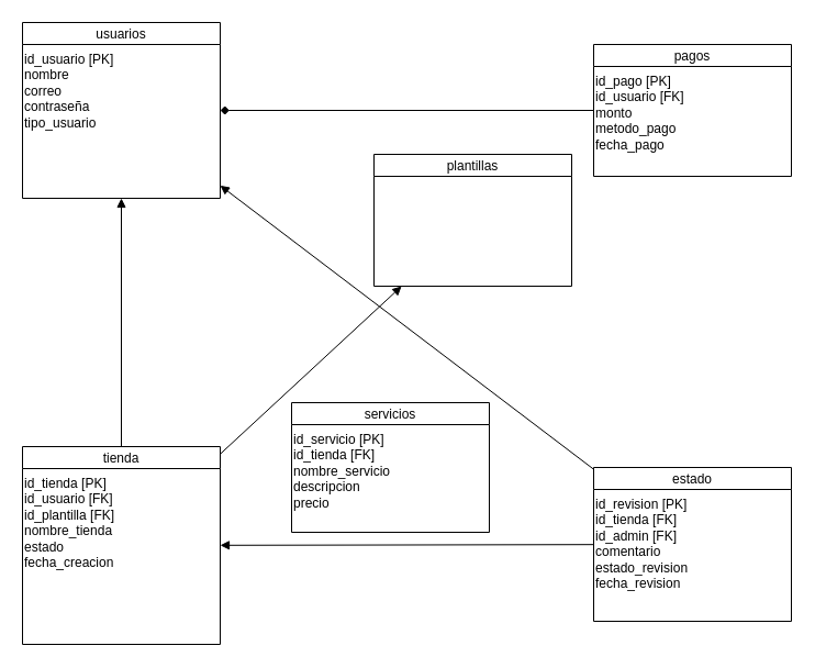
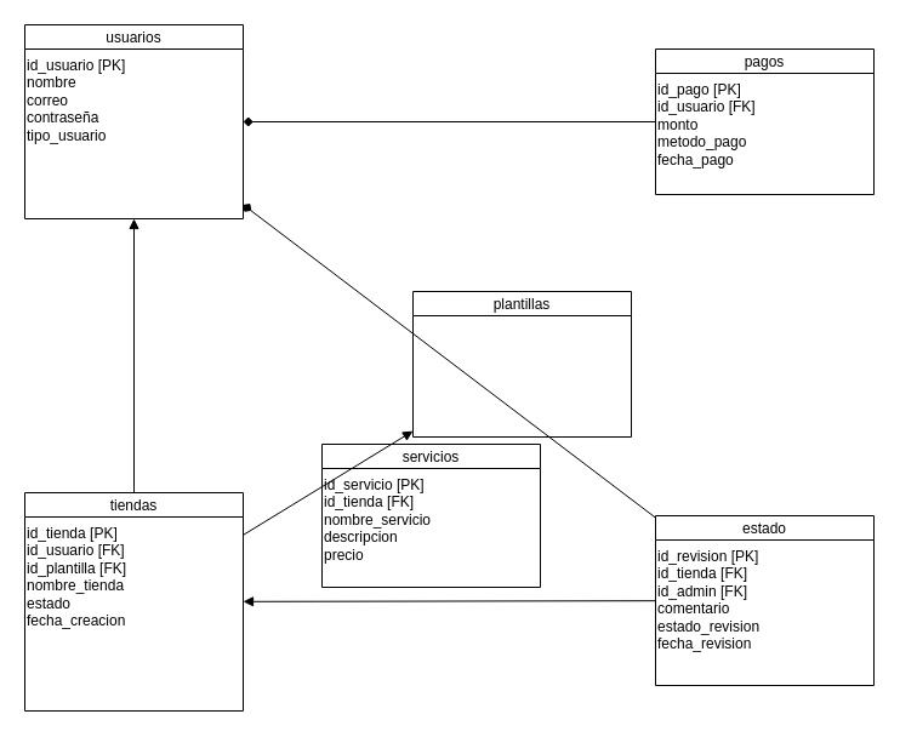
  <mxCell id="0" />
  <mxCell id="1" parent="0" />
  <mxCell id="2" value="usuarios" style="shape=swimlane;startSize=20;" parent="1" vertex="1"><mxGeometry x="20" y="20" width="180" height="160" as="geometry" /></mxCell>
  <mxCell id="3" value="id_usuario [PK]&#10;nombre&#10;correo&#10;contraseña&#10;tipo_usuario" style="text;html=1;whiteSpace=wrap;" parent="2" vertex="1"><mxGeometry y="20" width="180" height="140" as="geometry" /></mxCell>
- <mxCell id="4" value="plantillas" style="shape=swimlane;startSize=20;" parent="1" vertex="1"><mxGeometry x="340" y="140" width="180" height="120" as="geometry" /></mxCell>
- <mxCell id="5" value="tienda" style="shape=swimlane;startSize=20;" parent="1" vertex="1"><mxGeometry x="20" y="406" width="180" height="180" as="geometry" /></mxCell>
+ <mxCell id="4" value="plantillas" style="shape=swimlane;startSize=20;" parent="1" vertex="1"><mxGeometry x="340" y="240" width="180" height="120" as="geometry" /></mxCell>
+ <mxCell id="5" value="tiendas" style="shape=swimlane;startSize=20;" parent="1" vertex="1"><mxGeometry x="20" y="406" width="180" height="180" as="geometry" /></mxCell>
  <mxCell id="6" value="id_tienda [PK]&#10;id_usuario [FK]&#10;id_plantilla [FK]&#10;nombre_tienda&#10;estado&#10;fecha_creacion" style="text;html=1;whiteSpace=wrap;" parent="5" vertex="1"><mxGeometry y="20" width="180" height="160" as="geometry" /></mxCell>
  <mxCell id="7" value="servicios" style="shape=swimlane;startSize=20;" parent="1" vertex="1"><mxGeometry x="265" y="366" width="180" height="118" as="geometry" /></mxCell>
  <mxCell id="8" value="id_servicio [PK]&#10;id_tienda [FK]&#10;nombre_servicio&#10;descripcion&#10;precio" style="text;html=1;whiteSpace=wrap;" parent="7" vertex="1"><mxGeometry y="20" width="180" height="120" as="geometry" /></mxCell>
  <mxCell id="9" value="pagos" style="shape=swimlane;startSize=20;" parent="1" vertex="1"><mxGeometry x="540" y="40" width="180" height="120" as="geometry" /></mxCell>
  <mxCell id="10" value="id_pago [PK]&#10;id_usuario [FK]&#10;monto&#10;metodo_pago&#10;fecha_pago" style="text;html=1;whiteSpace=wrap;" parent="9" vertex="1"><mxGeometry y="20" width="180" height="100" as="geometry" /></mxCell>
  <mxCell id="11" value="estado" style="shape=swimlane;startSize=20;" parent="1" vertex="1"><mxGeometry x="540" y="425" width="180" height="140" as="geometry" /></mxCell>
  <mxCell id="12" value="id_revision [PK]&#10;id_tienda [FK]&#10;id_admin [FK]&#10;comentario&#10;estado_revision&#10;fecha_revision" style="text;html=1;whiteSpace=wrap;" parent="11" vertex="1"><mxGeometry y="20" width="180" height="120" as="geometry" /></mxCell>
  <mxCell id="13" style="endArrow=block;" parent="1" source="5" target="2" edge="1"><mxGeometry relative="1" as="geometry" /></mxCell>
  <mxCell id="14" style="endArrow=block;" parent="1" source="5" target="4" edge="1"><mxGeometry relative="1" as="geometry" /></mxCell>
  <mxCell id="15" style="endArrow=diamond;" parent="1" source="9" target="2" edge="1"><mxGeometry relative="1" as="geometry" /></mxCell>
  <mxCell id="16" style="endArrow=block;" parent="1" source="11" target="5" edge="1"><mxGeometry relative="1" as="geometry" /></mxCell>
- <mxCell id="17" style="endArrow=block;" parent="1" source="11" target="2" edge="1"><mxGeometry relative="1" as="geometry" /></mxCell>
+ <mxCell id="17" style="endArrow=diamond;" parent="1" source="11" target="2" edge="1"><mxGeometry relative="1" as="geometry" /></mxCell>
